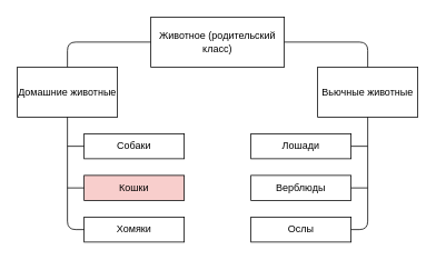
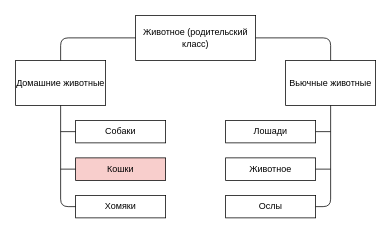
  <mxCell id="0" />
  <mxCell id="1" parent="0" />
  <mxCell id="2" value="Животное (родительский класс)" style="rounded=0;whiteSpace=wrap;html=1;" vertex="1" parent="1"><mxGeometry x="180" y="20" width="160" height="60" as="geometry" /></mxCell>
  <mxCell id="3" value="Домашние животные" style="rounded=0;whiteSpace=wrap;html=1;" vertex="1" parent="1"><mxGeometry x="20" y="80" width="120" height="60" as="geometry" /></mxCell>
  <mxCell id="4" value="Вьючные животные" style="rounded=0;whiteSpace=wrap;html=1;" vertex="1" parent="1"><mxGeometry x="380" y="80" width="120" height="60" as="geometry" /></mxCell>
  <mxCell id="5" value="Собаки" style="rounded=0;whiteSpace=wrap;html=1;" vertex="1" parent="1"><mxGeometry x="100" y="160" width="120" height="30" as="geometry" /></mxCell>
  <mxCell id="6" value="Кошки" style="rounded=0;whiteSpace=wrap;html=1;fillColor=#f8cecc;" vertex="1" parent="1"><mxGeometry x="100" y="210" width="120" height="30" as="geometry" /></mxCell>
  <mxCell id="7" value="Хомяки" style="rounded=0;whiteSpace=wrap;html=1;" vertex="1" parent="1"><mxGeometry x="100" y="260" width="120" height="30" as="geometry" /></mxCell>
  <mxCell id="8" value="Лошади" style="rounded=0;whiteSpace=wrap;html=1;" vertex="1" parent="1"><mxGeometry x="300" y="160" width="120" height="30" as="geometry" /></mxCell>
- <mxCell id="9" value="Верблюды" style="rounded=0;whiteSpace=wrap;html=1;" vertex="1" parent="1"><mxGeometry x="300" y="210" width="120" height="30" as="geometry" /></mxCell>
+ <mxCell id="9" value="Животное" style="rounded=0;whiteSpace=wrap;html=1;" vertex="1" parent="1"><mxGeometry x="300" y="210" width="120" height="30" as="geometry" /></mxCell>
  <mxCell id="10" value="Ослы" style="rounded=0;whiteSpace=wrap;html=1;" vertex="1" parent="1"><mxGeometry x="300" y="260" width="120" height="30" as="geometry" /></mxCell>
  <mxCell id="11" value="" style="endArrow=none;html=1;entryX=0;entryY=0.5;entryDx=0;entryDy=0;exitX=0.5;exitY=0;exitDx=0;exitDy=0;" edge="1" parent="1" source="3" target="2"><mxGeometry width="50" height="50" relative="1" as="geometry"><mxPoint x="280" y="190" as="sourcePoint" /><mxPoint x="330" y="140" as="targetPoint" /><Array as="points"><mxPoint x="80" y="50" /></Array></mxGeometry></mxCell>
  <mxCell id="12" value="" style="endArrow=none;html=1;entryX=1;entryY=0.5;entryDx=0;entryDy=0;exitX=0.5;exitY=0;exitDx=0;exitDy=0;" edge="1" parent="1" source="4" target="2"><mxGeometry width="50" height="50" relative="1" as="geometry"><mxPoint x="280" y="190" as="sourcePoint" /><mxPoint x="330" y="140" as="targetPoint" /><Array as="points"><mxPoint x="440" y="50" /></Array></mxGeometry></mxCell>
  <mxCell id="13" value="" style="endArrow=none;html=1;entryX=0.5;entryY=1;entryDx=0;entryDy=0;exitX=1;exitY=0.5;exitDx=0;exitDy=0;" edge="1" parent="1" source="10" target="4"><mxGeometry width="50" height="50" relative="1" as="geometry"><mxPoint x="280" y="190" as="sourcePoint" /><mxPoint x="330" y="140" as="targetPoint" /><Array as="points"><mxPoint x="440" y="275" /></Array></mxGeometry></mxCell>
  <mxCell id="14" value="" style="endArrow=none;html=1;exitX=1;exitY=0.5;exitDx=0;exitDy=0;" edge="1" parent="1" source="8"><mxGeometry width="50" height="50" relative="1" as="geometry"><mxPoint x="280" y="190" as="sourcePoint" /><mxPoint x="440" y="175" as="targetPoint" /></mxGeometry></mxCell>
  <mxCell id="15" value="" style="endArrow=none;html=1;exitX=1;exitY=0.5;exitDx=0;exitDy=0;" edge="1" parent="1" source="9"><mxGeometry width="50" height="50" relative="1" as="geometry"><mxPoint x="430" y="185" as="sourcePoint" /><mxPoint x="440" y="225" as="targetPoint" /><Array as="points" /></mxGeometry></mxCell>
  <mxCell id="16" value="" style="endArrow=none;html=1;exitX=0;exitY=0.5;exitDx=0;exitDy=0;" edge="1" parent="1" source="5"><mxGeometry width="50" height="50" relative="1" as="geometry"><mxPoint x="440" y="195" as="sourcePoint" /><mxPoint x="80" y="175" as="targetPoint" /></mxGeometry></mxCell>
  <mxCell id="17" value="" style="endArrow=none;html=1;entryX=0;entryY=0.5;entryDx=0;entryDy=0;" edge="1" parent="1" target="6"><mxGeometry width="50" height="50" relative="1" as="geometry"><mxPoint x="80" y="225" as="sourcePoint" /><mxPoint x="470" y="205" as="targetPoint" /></mxGeometry></mxCell>
  <mxCell id="18" value="" style="endArrow=none;html=1;entryX=0.5;entryY=1;entryDx=0;entryDy=0;exitX=0;exitY=0.5;exitDx=0;exitDy=0;" edge="1" parent="1" source="7" target="3"><mxGeometry width="50" height="50" relative="1" as="geometry"><mxPoint x="240" y="200" as="sourcePoint" /><mxPoint x="290" y="150" as="targetPoint" /><Array as="points"><mxPoint x="80" y="275" /></Array></mxGeometry></mxCell>
